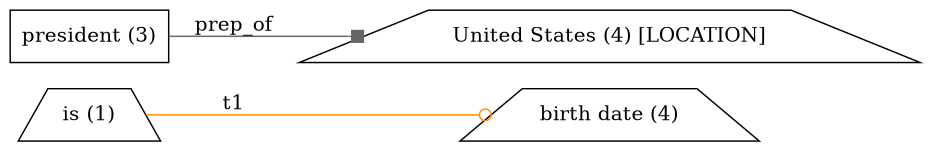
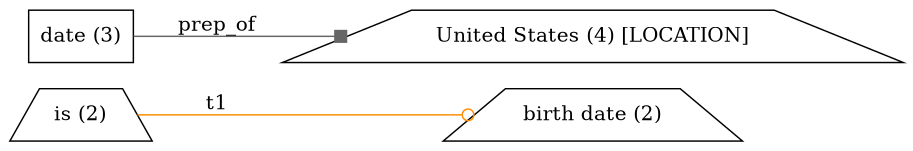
  digraph {
    labelloc=t
    rankdir=LR
    node [shape=trapezium]
-   n1 [label="is (1)"]
-   n2 [label="birth date (4)"]
-   n3 [label="president (3)" shape=box]
+   n1 [label="is (2)"]
+   n2 [label="birth date (2)"]
+   n3 [label="date (3)" shape=box]
    n4 [label="United States (4) [LOCATION]"]
    n1 -> n2 [arrowhead=odot color=darkorange label=t1]
    n3 -> n4 [arrowhead=box color=gray40 label=prep_of]
  }
